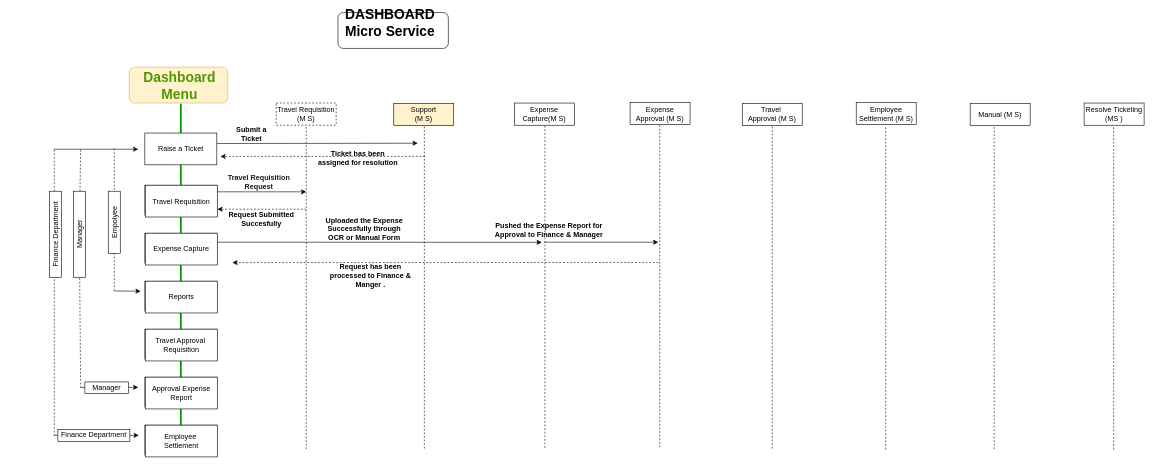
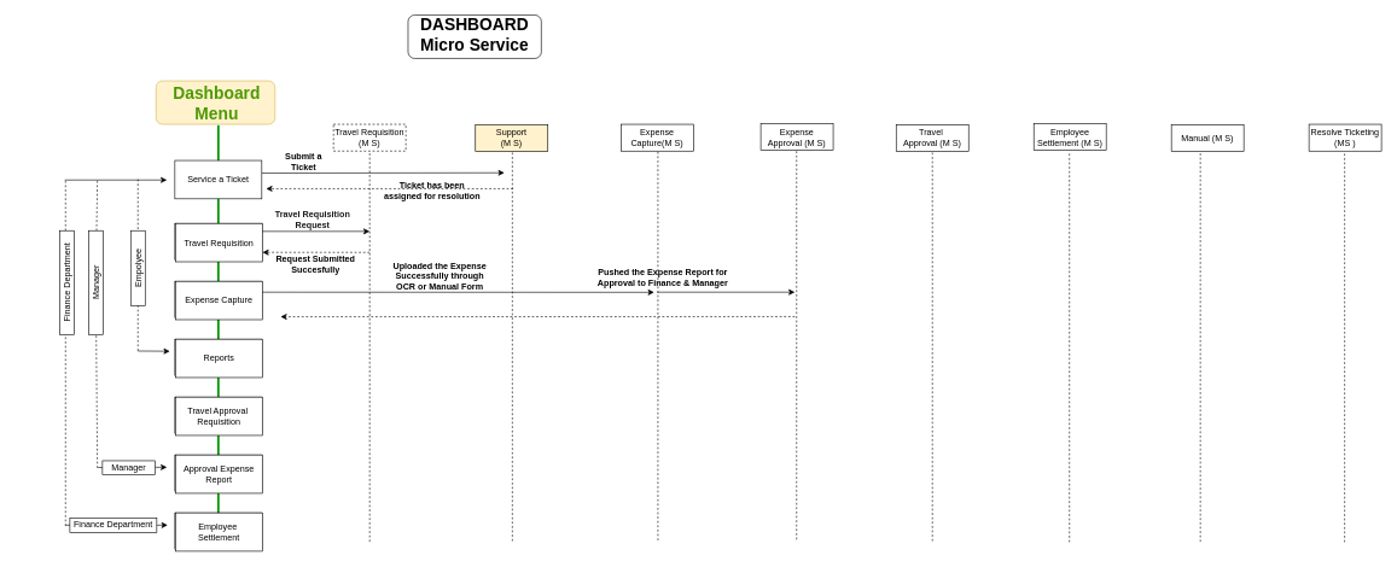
  <mxCell id="0" />
  <mxCell id="1" parent="0" />
  <mxCell id="2" value="" style="endArrow=none;html=1;rounded=0;strokeColor=#009900;strokeWidth=3;" edge="1" parent="1"><mxGeometry width="50" height="50" relative="1" as="geometry"><mxPoint x="301" y="713" as="sourcePoint" /><mxPoint x="300.98" y="172" as="targetPoint" /></mxGeometry></mxCell>
  <mxCell id="3" value="" style="rounded=1;whiteSpace=wrap;html=1;fillColor=#fff2cc;strokeColor=#d6b656;" vertex="1" parent="1"><mxGeometry x="215" y="111" width="164.25" height="60" as="geometry" /></mxCell>
  <mxCell id="4" value="" style="rounded=1;whiteSpace=wrap;html=1;" vertex="1" parent="1"><mxGeometry x="563" y="20" width="184" height="60" as="geometry" /></mxCell>
- <mxCell id="5" value="&lt;b&gt;&lt;font style=&quot;font-size: 23px;&quot;&gt;DASHBOARD Micro Service&lt;/font&gt;&lt;/b&gt;" style="text;html=1;strokeColor=none;fillColor=none;align=center;verticalAlign=middle;whiteSpace=wrap;rounded=0;" vertex="1" parent="1"><mxGeometry x="571" y="23" width="158" height="30" as="geometry" /></mxCell>
+ <mxCell id="5" value="&lt;b&gt;&lt;font style=&quot;font-size: 23px;&quot;&gt;DASHBOARD Micro Service&lt;/font&gt;&lt;/b&gt;" style="text;html=1;strokeColor=none;fillColor=none;align=center;verticalAlign=middle;whiteSpace=wrap;rounded=0;" vertex="1" parent="1"><mxGeometry x="576" y="33" width="158" height="30" as="geometry" /></mxCell>
  <mxCell id="6" value="Travel Requisition" style="rounded=0;whiteSpace=wrap;html=1;" vertex="1" parent="1"><mxGeometry x="241" y="308" width="120" height="50" as="geometry" /></mxCell>
  <mxCell id="7" value="Reports" style="rounded=0;whiteSpace=wrap;html=1;" vertex="1" parent="1"><mxGeometry x="241" y="468" width="120" height="50" as="geometry" /></mxCell>
  <mxCell id="8" value="Expense Capture" style="rounded=0;whiteSpace=wrap;html=1;" vertex="1" parent="1"><mxGeometry x="241" y="388" width="120" height="50" as="geometry" /></mxCell>
  <mxCell id="9" value="Approval Travel Requisition" style="rounded=0;whiteSpace=wrap;html=1;" vertex="1" parent="1"><mxGeometry x="241" y="548" width="120" height="50" as="geometry" /></mxCell>
  <mxCell id="10" value="Approval Expense Report" style="rounded=0;whiteSpace=wrap;html=1;" vertex="1" parent="1"><mxGeometry x="241" y="628" width="120" height="50" as="geometry" /></mxCell>
  <mxCell id="11" value="Employee&amp;nbsp;&lt;br&gt;Settlement" style="rounded=0;whiteSpace=wrap;html=1;" vertex="1" parent="1"><mxGeometry x="241" y="708" width="120" height="50" as="geometry" /></mxCell>
  <mxCell id="12" value="" style="endArrow=none;dashed=1;html=1;rounded=0;" edge="1" parent="1"><mxGeometry width="50" height="50" relative="1" as="geometry"><mxPoint x="190" y="484" as="sourcePoint" /><mxPoint x="190" y="244" as="targetPoint" /></mxGeometry></mxCell>
  <mxCell id="13" value="" style="endArrow=classic;html=1;rounded=0;" edge="1" parent="1"><mxGeometry width="50" height="50" relative="1" as="geometry"><mxPoint x="190" y="484.33" as="sourcePoint" /><mxPoint x="234" y="484.66" as="targetPoint" /></mxGeometry></mxCell>
  <mxCell id="14" value="" style="endArrow=none;dashed=1;html=1;rounded=0;" edge="1" parent="1" source="21"><mxGeometry width="50" height="50" relative="1" as="geometry"><mxPoint x="134" y="646" as="sourcePoint" /><mxPoint x="134" y="246" as="targetPoint" /></mxGeometry></mxCell>
  <mxCell id="15" value="" style="endArrow=none;dashed=1;html=1;rounded=0;" edge="1" parent="1"><mxGeometry width="50" height="50" relative="1" as="geometry"><mxPoint x="90" y="726" as="sourcePoint" /><mxPoint x="90" y="248" as="targetPoint" /></mxGeometry></mxCell>
  <mxCell id="16" value="" style="endArrow=classic;html=1;rounded=0;" edge="1" parent="1"><mxGeometry width="50" height="50" relative="1" as="geometry"><mxPoint x="135" y="645.33" as="sourcePoint" /><mxPoint x="230" y="645" as="targetPoint" /></mxGeometry></mxCell>
  <mxCell id="17" value="" style="endArrow=classic;html=1;rounded=0;" edge="1" parent="1"><mxGeometry width="50" height="50" relative="1" as="geometry"><mxPoint x="90" y="725" as="sourcePoint" /><mxPoint x="231" y="725" as="targetPoint" /></mxGeometry></mxCell>
  <mxCell id="18" value="" style="endArrow=classic;html=1;rounded=0;" edge="1" parent="1"><mxGeometry width="50" height="50" relative="1" as="geometry"><mxPoint x="89" y="248" as="sourcePoint" /><mxPoint x="230" y="248" as="targetPoint" /></mxGeometry></mxCell>
  <mxCell id="19" value="Empolyee" style="rounded=0;whiteSpace=wrap;html=1;rotation=-90;" vertex="1" parent="1"><mxGeometry x="138.25" y="359.75" width="103.5" height="20" as="geometry" /></mxCell>
  <mxCell id="20" value="" style="endArrow=none;dashed=1;html=1;rounded=0;" edge="1" parent="1" target="21"><mxGeometry width="50" height="50" relative="1" as="geometry"><mxPoint x="134" y="646" as="sourcePoint" /><mxPoint x="134" y="246" as="targetPoint" /></mxGeometry></mxCell>
  <mxCell id="21" value="Manager" style="rounded=0;whiteSpace=wrap;html=1;rotation=-90;" vertex="1" parent="1"><mxGeometry x="60" y="379.75" width="143.5" height="20" as="geometry" /></mxCell>
  <mxCell id="22" value="Finance Department" style="rounded=0;whiteSpace=wrap;html=1;rotation=-90;" vertex="1" parent="1"><mxGeometry x="20" y="379.75" width="143.5" height="20" as="geometry" /></mxCell>
  <mxCell id="23" value="Finance Department" style="rounded=0;whiteSpace=wrap;html=1;rotation=0;" vertex="1" parent="1"><mxGeometry x="96" y="715" width="120" height="20" as="geometry" /></mxCell>
  <mxCell id="24" value="Manager" style="rounded=0;whiteSpace=wrap;html=1;rotation=0;" vertex="1" parent="1"><mxGeometry x="141" y="636" width="73" height="19" as="geometry" /></mxCell>
  <mxCell id="25" value="Travel Requisition&lt;br&gt;(M S)" style="rounded=0;whiteSpace=wrap;html=1;dashed=1;" vertex="1" parent="1"><mxGeometry x="460" y="171" width="100" height="37" as="geometry" /></mxCell>
  <mxCell id="26" value="" style="endArrow=none;dashed=1;html=1;rounded=0;entryX=0.5;entryY=1;entryDx=0;entryDy=0;" edge="1" parent="1" target="25"><mxGeometry width="50" height="50" relative="1" as="geometry"><mxPoint x="510" y="748" as="sourcePoint" /><mxPoint x="530" y="278" as="targetPoint" /></mxGeometry></mxCell>
  <mxCell id="27" value="" style="endArrow=classic;html=1;rounded=0;" edge="1" parent="1"><mxGeometry width="50" height="50" relative="1" as="geometry"><mxPoint x="361" y="319" as="sourcePoint" /><mxPoint x="510" y="319" as="targetPoint" /></mxGeometry></mxCell>
  <mxCell id="28" value="&lt;b&gt;&lt;font color=&quot;#1a1a1a&quot;&gt;Travel Requisition Request&lt;/font&gt;&lt;/b&gt;" style="text;html=1;strokeColor=none;fillColor=none;align=center;verticalAlign=middle;whiteSpace=wrap;rounded=0;" vertex="1" parent="1"><mxGeometry x="370" y="288" width="123" height="30" as="geometry" /></mxCell>
  <mxCell id="29" value="" style="endArrow=classic;html=1;rounded=0;dashed=1;" edge="1" parent="1"><mxGeometry width="50" height="50" relative="1" as="geometry"><mxPoint x="510" y="348" as="sourcePoint" /><mxPoint x="362" y="348" as="targetPoint" /></mxGeometry></mxCell>
  <mxCell id="30" value="&lt;b&gt;Request Submitted Succesfully&lt;/b&gt;" style="text;html=1;strokeColor=none;fillColor=none;align=center;verticalAlign=middle;whiteSpace=wrap;rounded=0;" vertex="1" parent="1"><mxGeometry x="366" y="349" width="139" height="30" as="geometry" /></mxCell>
  <mxCell id="31" value="Support&lt;br&gt;(M S)" style="rounded=0;whiteSpace=wrap;html=1;fillColor=#fff2cc;" vertex="1" parent="1"><mxGeometry x="656" y="171.5" width="100" height="37" as="geometry" /></mxCell>
  <mxCell id="32" value="" style="endArrow=none;dashed=1;html=1;rounded=0;entryX=0.5;entryY=1;entryDx=0;entryDy=0;" edge="1" parent="1"><mxGeometry width="50" height="50" relative="1" as="geometry"><mxPoint x="707" y="747" as="sourcePoint" /><mxPoint x="707" y="207" as="targetPoint" /></mxGeometry></mxCell>
  <mxCell id="33" value="" style="endArrow=classic;html=1;rounded=0;exitX=1;exitY=0.25;exitDx=0;exitDy=0;" edge="1" parent="1"><mxGeometry width="50" height="50" relative="1" as="geometry"><mxPoint x="361" y="238.5" as="sourcePoint" /><mxPoint x="696" y="238" as="targetPoint" /></mxGeometry></mxCell>
  <mxCell id="34" value="Employee&amp;nbsp;&lt;br&gt;Settlement" style="rounded=0;whiteSpace=wrap;html=1;" vertex="1" parent="1"><mxGeometry x="241.75" y="708" width="120" height="53" as="geometry" /></mxCell>
  <mxCell id="35" value="Travel Requisition" style="rounded=0;whiteSpace=wrap;html=1;" vertex="1" parent="1"><mxGeometry x="241.75" y="308" width="120" height="53" as="geometry" /></mxCell>
  <mxCell id="36" value="Expense Capture" style="rounded=0;whiteSpace=wrap;html=1;" vertex="1" parent="1"><mxGeometry x="241.75" y="388" width="120" height="53" as="geometry" /></mxCell>
  <mxCell id="37" value="Reports" style="rounded=0;whiteSpace=wrap;html=1;" vertex="1" parent="1"><mxGeometry x="241.75" y="468" width="120" height="53" as="geometry" /></mxCell>
  <mxCell id="38" value="Travel Approval&amp;nbsp; Requisition" style="rounded=0;whiteSpace=wrap;html=1;" vertex="1" parent="1"><mxGeometry x="241.75" y="548" width="120" height="53" as="geometry" /></mxCell>
  <mxCell id="39" value="Approval Expense Report" style="rounded=0;whiteSpace=wrap;html=1;" vertex="1" parent="1"><mxGeometry x="241.75" y="628" width="120" height="53" as="geometry" /></mxCell>
- <mxCell id="40" value="Raise a Ticket" style="rounded=0;whiteSpace=wrap;html=1;" vertex="1" parent="1"><mxGeometry x="241" y="221" width="120" height="53" as="geometry" /></mxCell>
+ <mxCell id="40" value="Service a Ticket" style="rounded=0;whiteSpace=wrap;html=1;" vertex="1" parent="1"><mxGeometry x="241" y="221" width="120" height="53" as="geometry" /></mxCell>
  <mxCell id="41" value="&lt;b&gt;Submit a Ticket&lt;/b&gt;" style="text;html=1;strokeColor=none;fillColor=none;align=center;verticalAlign=middle;whiteSpace=wrap;rounded=0;" vertex="1" parent="1"><mxGeometry x="389" y="207" width="60" height="30" as="geometry" /></mxCell>
  <mxCell id="42" value="" style="endArrow=classic;html=1;rounded=0;dashed=1;elbow=vertical;" edge="1" parent="1"><mxGeometry width="50" height="50" relative="1" as="geometry"><mxPoint x="708" y="260" as="sourcePoint" /><mxPoint x="367" y="260" as="targetPoint" /></mxGeometry></mxCell>
  <mxCell id="43" value="&lt;b&gt;Ticket has been assigned for resolution&lt;/b&gt;" style="text;html=1;strokeColor=none;fillColor=none;align=center;verticalAlign=middle;whiteSpace=wrap;rounded=0;" vertex="1" parent="1"><mxGeometry x="526" y="248" width="141" height="30" as="geometry" /></mxCell>
  <mxCell id="44" value="&lt;span style=&quot;font-size: 23px;&quot;&gt;&lt;b&gt;&lt;font color=&quot;#4d9900&quot;&gt;Dashboard Menu&lt;/font&gt;&lt;/b&gt;&lt;/span&gt;" style="text;html=1;strokeColor=none;fillColor=none;align=center;verticalAlign=middle;whiteSpace=wrap;rounded=0;" vertex="1" parent="1"><mxGeometry x="220" y="128" width="158" height="30" as="geometry" /></mxCell>
  <mxCell id="45" value="Expense&lt;br&gt;Capture(M S)" style="rounded=0;whiteSpace=wrap;html=1;" vertex="1" parent="1"><mxGeometry x="857" y="171" width="100" height="37" as="geometry" /></mxCell>
  <mxCell id="46" value="" style="endArrow=none;dashed=1;html=1;rounded=0;entryX=0.5;entryY=1;entryDx=0;entryDy=0;" edge="1" parent="1"><mxGeometry width="50" height="50" relative="1" as="geometry"><mxPoint x="908" y="746" as="sourcePoint" /><mxPoint x="908" y="206" as="targetPoint" /></mxGeometry></mxCell>
  <mxCell id="47" value="" style="endArrow=classic;html=1;rounded=0;exitX=1;exitY=0.25;exitDx=0;exitDy=0;" edge="1" parent="1"><mxGeometry width="50" height="50" relative="1" as="geometry"><mxPoint x="361.75" y="403" as="sourcePoint" /><mxPoint x="902.75" y="403.21" as="targetPoint" /></mxGeometry></mxCell>
  <mxCell id="48" value="&lt;b&gt;Uploaded the Expense Successfully through OCR or Manual Form&lt;/b&gt;" style="text;html=1;strokeColor=none;fillColor=none;align=center;verticalAlign=middle;whiteSpace=wrap;rounded=0;" vertex="1" parent="1"><mxGeometry x="537" y="363" width="140" height="35" as="geometry" /></mxCell>
  <mxCell id="49" value="Expense&lt;br&gt;Approval (M S)" style="rounded=0;whiteSpace=wrap;html=1;" vertex="1" parent="1"><mxGeometry x="1050" y="170" width="100" height="37" as="geometry" /></mxCell>
  <mxCell id="50" value="" style="endArrow=none;dashed=1;html=1;rounded=0;entryX=0.5;entryY=1;entryDx=0;entryDy=0;" edge="1" parent="1"><mxGeometry width="50" height="50" relative="1" as="geometry"><mxPoint x="1099.44" y="745" as="sourcePoint" /><mxPoint x="1099.44" y="205" as="targetPoint" /></mxGeometry></mxCell>
  <mxCell id="51" value="" style="endArrow=classic;html=1;rounded=0;" edge="1" parent="1"><mxGeometry width="50" height="50" relative="1" as="geometry"><mxPoint x="907" y="403" as="sourcePoint" /><mxPoint x="1097" y="403" as="targetPoint" /></mxGeometry></mxCell>
  <mxCell id="52" value="&lt;b&gt;Pushed the Expense Report for Approval to Finance &amp;amp; Manager&lt;/b&gt;" style="text;html=1;strokeColor=none;fillColor=none;align=center;verticalAlign=middle;whiteSpace=wrap;rounded=0;" vertex="1" parent="1"><mxGeometry x="821.5" y="363" width="185.5" height="40" as="geometry" /></mxCell>
  <mxCell id="53" value="" style="endArrow=classic;html=1;rounded=0;dashed=1;elbow=vertical;" edge="1" parent="1"><mxGeometry width="50" height="50" relative="1" as="geometry"><mxPoint x="1097" y="436.75" as="sourcePoint" /><mxPoint x="387" y="437" as="targetPoint" /></mxGeometry></mxCell>
- <mxCell id="54" value="&lt;b&gt;Request has been processed to Finance &amp;amp; Manger .&lt;/b&gt;" style="text;html=1;strokeColor=none;fillColor=none;align=center;verticalAlign=middle;whiteSpace=wrap;rounded=0;" vertex="1" parent="1"><mxGeometry x="537" y="444" width="161" height="30" as="geometry" /></mxCell>
  <mxCell id="55" value="Travel&amp;nbsp;&lt;br&gt;Approval (M S)" style="rounded=0;whiteSpace=wrap;html=1;" vertex="1" parent="1"><mxGeometry x="1237" y="171.5" width="100" height="37" as="geometry" /></mxCell>
  <mxCell id="56" value="Employee Settlement (M S)" style="rounded=0;whiteSpace=wrap;html=1;" vertex="1" parent="1"><mxGeometry x="1427" y="170" width="100" height="37" as="geometry" /></mxCell>
  <mxCell id="57" value="Manual (M S)" style="rounded=0;whiteSpace=wrap;html=1;" vertex="1" parent="1"><mxGeometry x="1617" y="171.5" width="100" height="37" as="geometry" /></mxCell>
  <mxCell id="58" value="Resolve Ticketing&lt;br&gt;(MS )" style="rounded=0;whiteSpace=wrap;html=1;" vertex="1" parent="1"><mxGeometry x="1807" y="171" width="100" height="37" as="geometry" /></mxCell>
  <mxCell id="59" value="" style="endArrow=none;dashed=1;html=1;rounded=0;entryX=0.5;entryY=1;entryDx=0;entryDy=0;" edge="1" parent="1"><mxGeometry width="50" height="50" relative="1" as="geometry"><mxPoint x="1287" y="747" as="sourcePoint" /><mxPoint x="1287" y="207" as="targetPoint" /></mxGeometry></mxCell>
  <mxCell id="60" value="" style="endArrow=none;dashed=1;html=1;rounded=0;entryX=0.5;entryY=1;entryDx=0;entryDy=0;" edge="1" parent="1"><mxGeometry width="50" height="50" relative="1" as="geometry"><mxPoint x="1476.23" y="748.5" as="sourcePoint" /><mxPoint x="1476.23" y="208.5" as="targetPoint" /></mxGeometry></mxCell>
  <mxCell id="61" value="" style="endArrow=none;dashed=1;html=1;rounded=0;entryX=0.5;entryY=1;entryDx=0;entryDy=0;" edge="1" parent="1"><mxGeometry width="50" height="50" relative="1" as="geometry"><mxPoint x="1657" y="748" as="sourcePoint" /><mxPoint x="1657" y="208" as="targetPoint" /></mxGeometry></mxCell>
  <mxCell id="62" value="" style="endArrow=none;dashed=1;html=1;rounded=0;entryX=0.5;entryY=1;entryDx=0;entryDy=0;" edge="1" parent="1"><mxGeometry width="50" height="50" relative="1" as="geometry"><mxPoint x="1856.23" y="748.5" as="sourcePoint" /><mxPoint x="1856.23" y="208.5" as="targetPoint" /></mxGeometry></mxCell>
